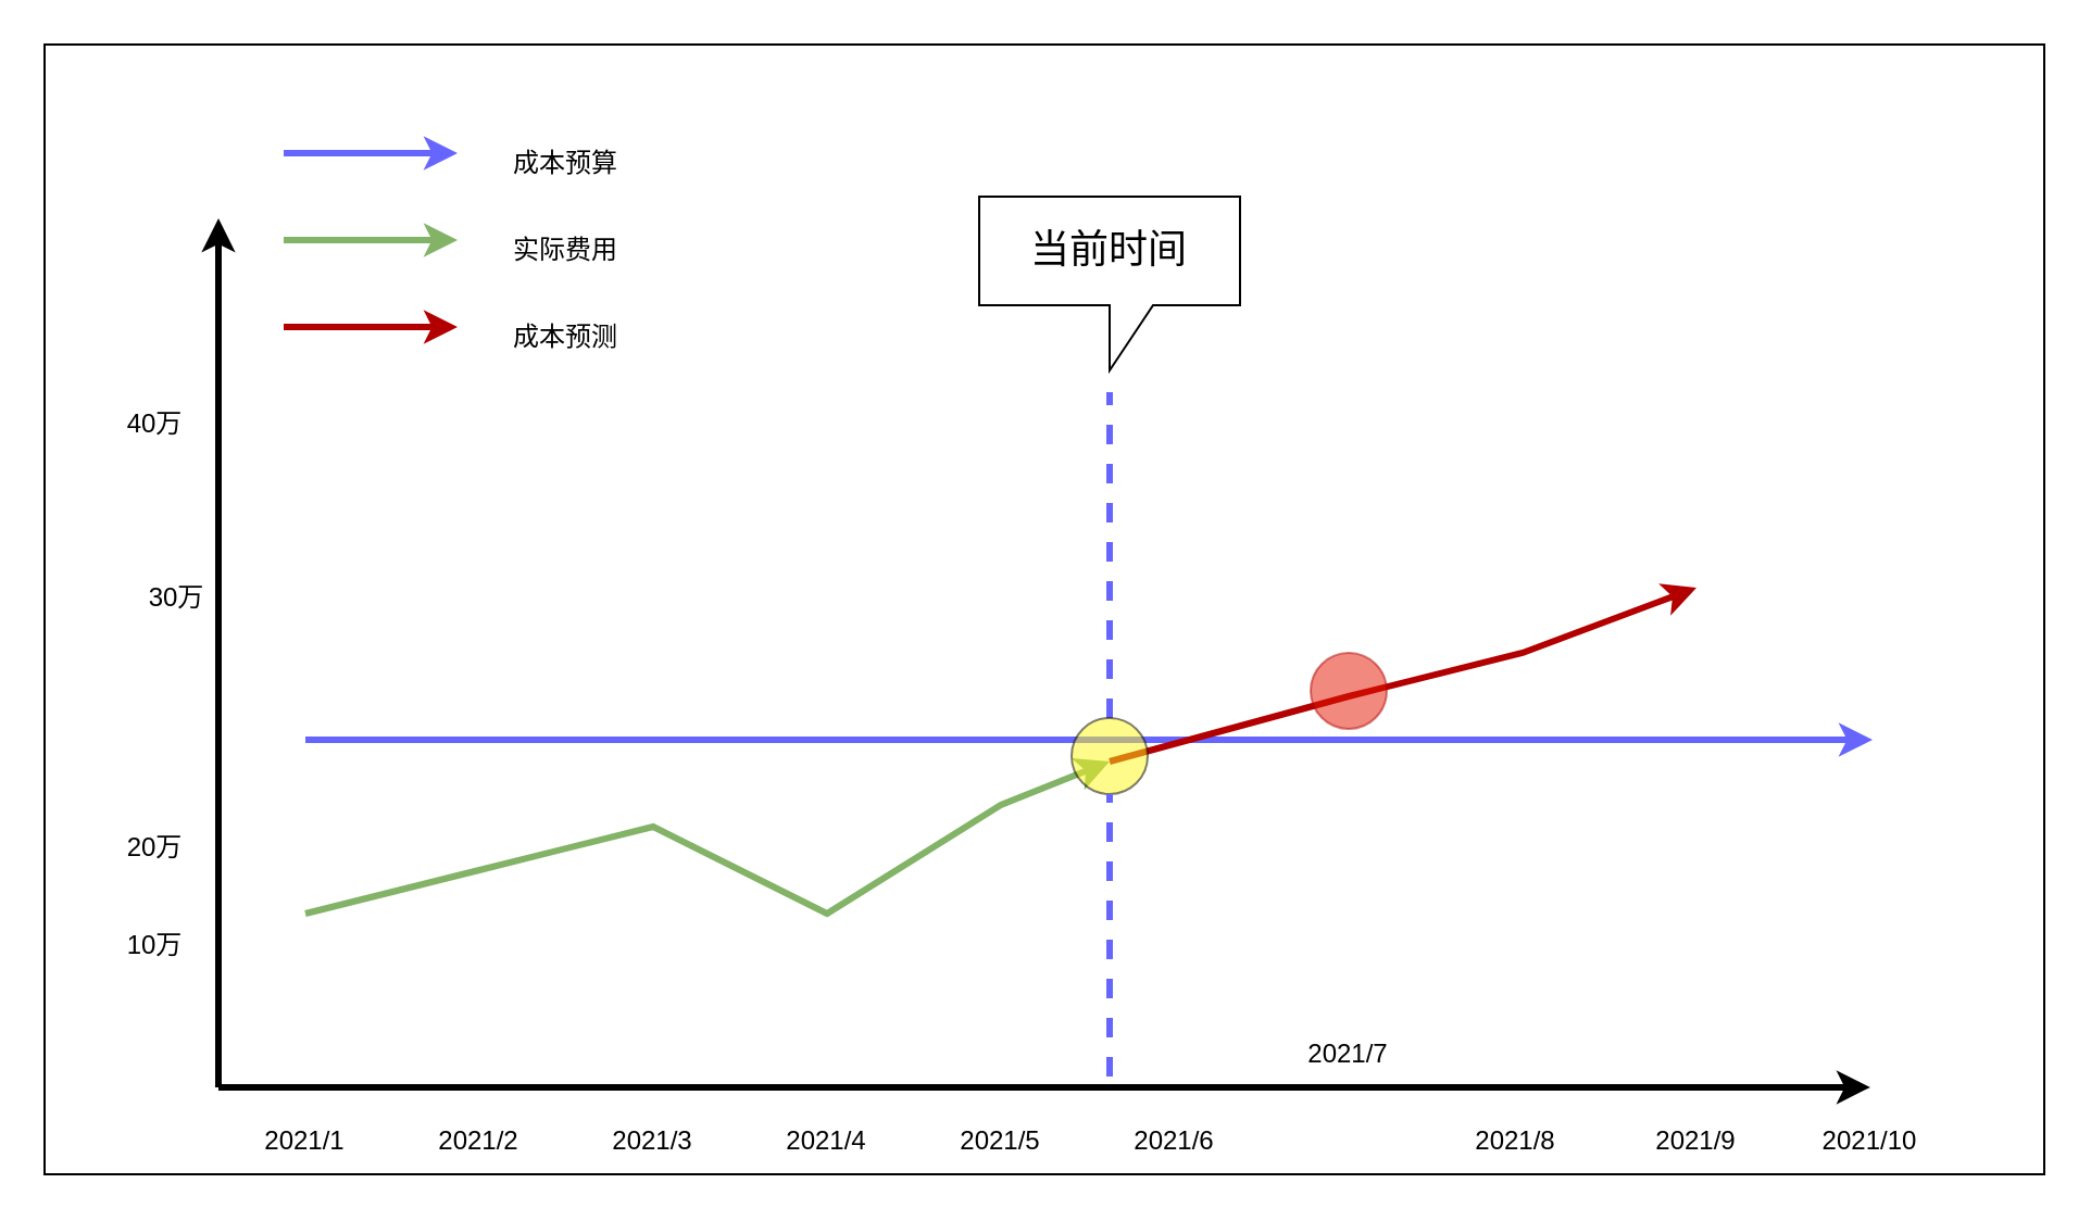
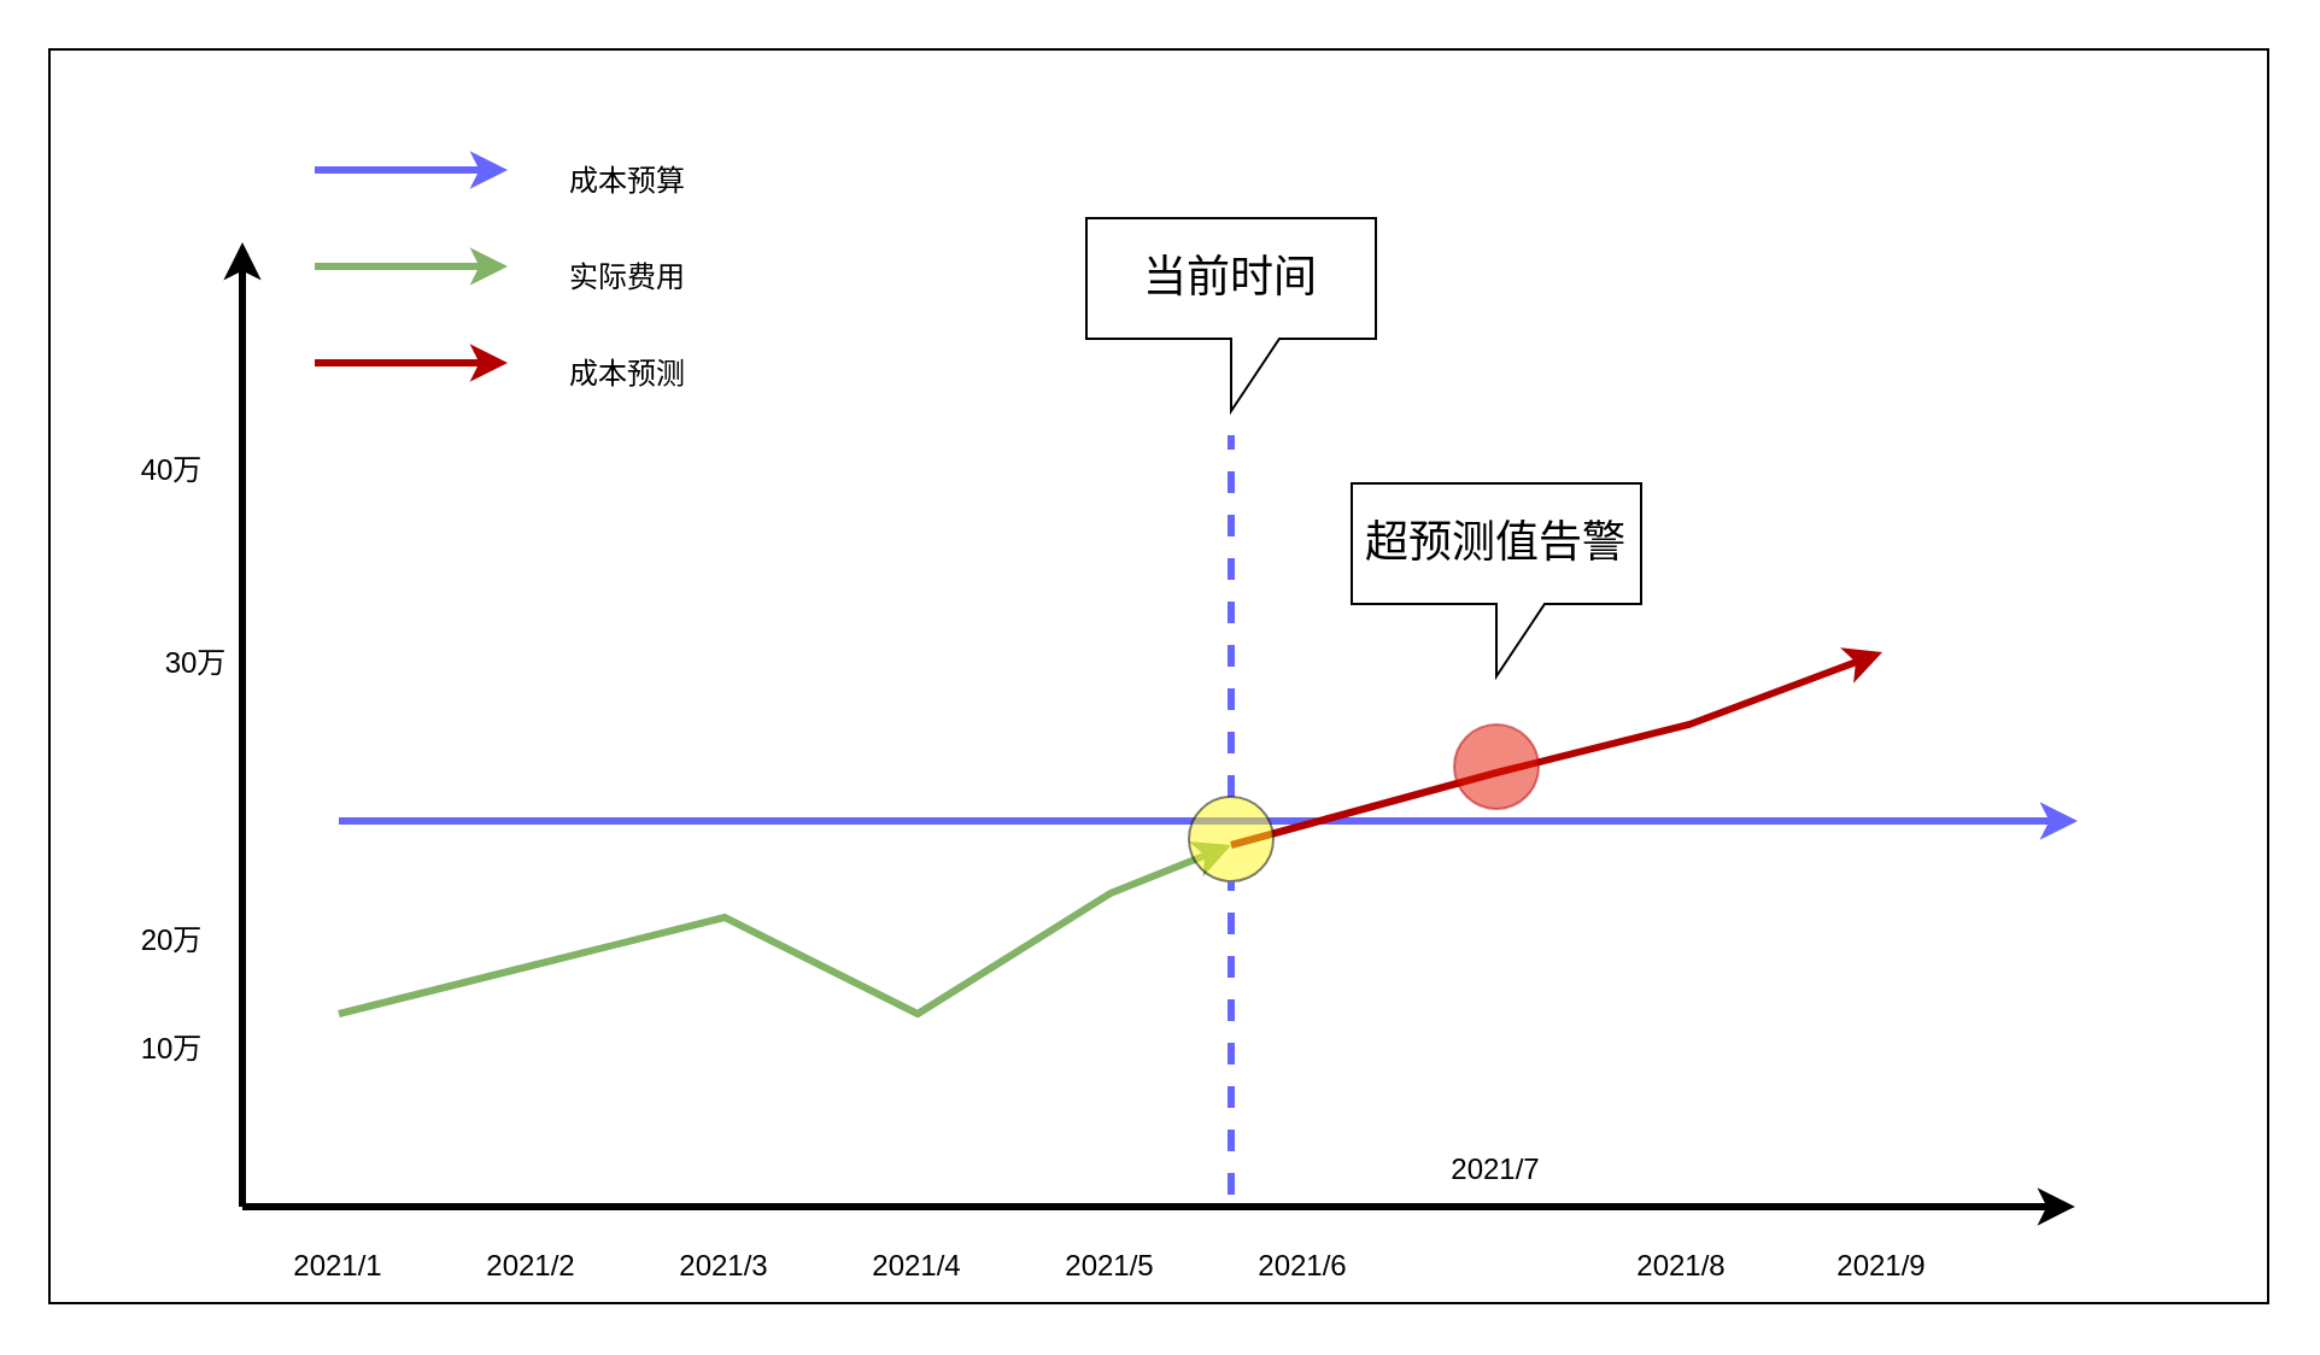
  <mxCell id="0" />
  <mxCell id="1" parent="0" />
  <mxCell id="2" value="" style="rounded=0;whiteSpace=wrap;html=1;fontSize=18;fillColor=default;" parent="1" vertex="1"><mxGeometry x="20" y="20" width="920" height="520" as="geometry" /></mxCell>
  <mxCell id="3" value="" style="endArrow=classic;html=1;rounded=0;strokeWidth=3;entryX=0.913;entryY=0.923;entryDx=0;entryDy=0;entryPerimeter=0;" parent="1" target="2" edge="1"><mxGeometry width="50" height="50" relative="1" as="geometry"><mxPoint x="100" y="500" as="sourcePoint" /><mxPoint x="1081" y="500" as="targetPoint" /></mxGeometry></mxCell>
  <mxCell id="4" value="" style="endArrow=classic;html=1;rounded=0;strokeWidth=3;" parent="1" edge="1"><mxGeometry width="50" height="50" relative="1" as="geometry"><mxPoint x="100" y="500" as="sourcePoint" /><mxPoint x="100" y="100" as="targetPoint" /></mxGeometry></mxCell>
  <mxCell id="5" value="2021/1" style="text;html=1;strokeColor=none;fillColor=none;align=center;verticalAlign=middle;whiteSpace=wrap;rounded=0;" parent="1" vertex="1"><mxGeometry x="110" y="510" width="60" height="30" as="geometry" /></mxCell>
  <mxCell id="6" value="2021/2" style="text;html=1;strokeColor=none;fillColor=none;align=center;verticalAlign=middle;whiteSpace=wrap;rounded=0;" parent="1" vertex="1"><mxGeometry x="190" y="510" width="60" height="30" as="geometry" /></mxCell>
  <mxCell id="7" value="2021/3" style="text;html=1;strokeColor=none;fillColor=none;align=center;verticalAlign=middle;whiteSpace=wrap;rounded=0;" parent="1" vertex="1"><mxGeometry x="270" y="510" width="60" height="30" as="geometry" /></mxCell>
  <mxCell id="8" value="2021/4" style="text;html=1;strokeColor=none;fillColor=none;align=center;verticalAlign=middle;whiteSpace=wrap;rounded=0;" parent="1" vertex="1"><mxGeometry x="350" y="510" width="60" height="30" as="geometry" /></mxCell>
  <mxCell id="9" value="2021/5" style="text;html=1;strokeColor=none;fillColor=none;align=center;verticalAlign=middle;whiteSpace=wrap;rounded=0;" parent="1" vertex="1"><mxGeometry x="430" y="510" width="60" height="30" as="geometry" /></mxCell>
  <mxCell id="10" value="2021/6" style="text;html=1;strokeColor=none;fillColor=none;align=center;verticalAlign=middle;whiteSpace=wrap;rounded=0;" parent="1" vertex="1"><mxGeometry x="510" y="510" width="60" height="30" as="geometry" /></mxCell>
  <mxCell id="11" value="10万" style="text;html=1;strokeColor=none;fillColor=none;align=center;verticalAlign=middle;whiteSpace=wrap;rounded=0;" parent="1" vertex="1"><mxGeometry x="41" y="420" width="60" height="30" as="geometry" /></mxCell>
  <mxCell id="12" value="20万" style="text;html=1;strokeColor=none;fillColor=none;align=center;verticalAlign=middle;whiteSpace=wrap;rounded=0;" parent="1" vertex="1"><mxGeometry x="41" y="375" width="60" height="30" as="geometry" /></mxCell>
  <mxCell id="13" value="30万" style="text;html=1;strokeColor=none;fillColor=none;align=center;verticalAlign=middle;whiteSpace=wrap;rounded=0;" parent="1" vertex="1"><mxGeometry x="51" y="260" width="60" height="30" as="geometry" /></mxCell>
  <mxCell id="14" value="40万" style="text;html=1;strokeColor=none;fillColor=none;align=center;verticalAlign=middle;whiteSpace=wrap;rounded=0;" parent="1" vertex="1"><mxGeometry x="41" y="180" width="60" height="30" as="geometry" /></mxCell>
  <mxCell id="15" value="" style="endArrow=classic;html=1;rounded=0;strokeWidth=3;strokeColor=#6666FF;" parent="1" edge="1"><mxGeometry width="50" height="50" relative="1" as="geometry"><mxPoint x="140" y="340" as="sourcePoint" /><mxPoint x="861" y="340" as="targetPoint" /></mxGeometry></mxCell>
  <mxCell id="16" value="2021/7" style="text;html=1;strokeColor=none;fillColor=none;align=center;verticalAlign=middle;whiteSpace=wrap;rounded=0;" parent="1" vertex="1"><mxGeometry x="590" y="470" width="60" height="30" as="geometry" /></mxCell>
  <mxCell id="17" value="" style="endArrow=classic;html=1;rounded=0;strokeColor=#82b366;strokeWidth=3;fillColor=#d5e8d4;" parent="1" edge="1"><mxGeometry width="50" height="50" relative="1" as="geometry"><mxPoint x="140" y="420" as="sourcePoint" /><mxPoint x="510" y="350" as="targetPoint" /><Array as="points"><mxPoint x="220" y="400" /><mxPoint x="300" y="380" /><mxPoint x="380" y="420" /><mxPoint x="460" y="370" /></Array></mxGeometry></mxCell>
  <mxCell id="18" value="" style="endArrow=classic;html=1;rounded=0;strokeColor=#B20000;strokeWidth=3;fillColor=#e51400;" parent="1" edge="1"><mxGeometry width="50" height="50" relative="1" as="geometry"><mxPoint x="510" y="350" as="sourcePoint" /><mxPoint x="780" y="270" as="targetPoint" /><Array as="points"><mxPoint x="620" y="320" /><mxPoint x="700" y="300" /></Array></mxGeometry></mxCell>
  <mxCell id="19" value="2021/8" style="text;html=1;strokeColor=none;fillColor=none;align=center;verticalAlign=middle;whiteSpace=wrap;rounded=0;" parent="1" vertex="1"><mxGeometry x="667" y="510" width="60" height="30" as="geometry" /></mxCell>
  <mxCell id="20" value="2021/9" style="text;html=1;strokeColor=none;fillColor=none;align=center;verticalAlign=middle;whiteSpace=wrap;rounded=0;" parent="1" vertex="1"><mxGeometry x="750" y="510" width="60" height="30" as="geometry" /></mxCell>
- <mxCell id="21" value="2021/10" style="text;html=1;strokeColor=none;fillColor=none;align=center;verticalAlign=middle;whiteSpace=wrap;rounded=0;" parent="1" vertex="1"><mxGeometry x="830" y="510" width="60" height="30" as="geometry" /></mxCell>
+ <mxCell id="22" value="&lt;font style=&quot;font-size: 18px&quot;&gt;超预测值告警&lt;/font&gt;" style="shape=callout;whiteSpace=wrap;html=1;perimeter=calloutPerimeter;" parent="1" vertex="1"><mxGeometry x="560" y="200" width="120" height="80" as="geometry" /></mxCell>
  <mxCell id="23" value="" style="ellipse;whiteSpace=wrap;html=1;aspect=fixed;fillColor=#e51400;opacity=50;fontColor=#ffffff;strokeColor=#B20000;" parent="1" vertex="1"><mxGeometry x="602.5" y="300" width="35" height="35" as="geometry" /></mxCell>
  <mxCell id="24" value="" style="endArrow=none;dashed=1;html=1;rounded=0;fontSize=18;strokeColor=#6666FF;strokeWidth=3;startArrow=none;" parent="1" source="26" edge="1"><mxGeometry width="50" height="50" relative="1" as="geometry"><mxPoint x="510" y="495" as="sourcePoint" /><mxPoint x="510" y="180" as="targetPoint" /></mxGeometry></mxCell>
  <mxCell id="25" value="&lt;font style=&quot;font-size: 18px&quot;&gt;当前时间&lt;/font&gt;" style="shape=callout;whiteSpace=wrap;html=1;perimeter=calloutPerimeter;" parent="1" vertex="1"><mxGeometry x="450" y="90" width="120" height="80" as="geometry" /></mxCell>
  <mxCell id="26" value="" style="ellipse;whiteSpace=wrap;html=1;aspect=fixed;fillColor=#FFF719;opacity=50;" parent="1" vertex="1"><mxGeometry x="492.5" y="330" width="35" height="35" as="geometry" /></mxCell>
  <mxCell id="27" value="" style="endArrow=none;dashed=1;html=1;rounded=0;fontSize=18;strokeColor=#6666FF;strokeWidth=3;" parent="1" target="26" edge="1"><mxGeometry width="50" height="50" relative="1" as="geometry"><mxPoint x="510" y="495" as="sourcePoint" /><mxPoint x="510" y="180" as="targetPoint" /></mxGeometry></mxCell>
  <mxCell id="28" value="" style="endArrow=classic;html=1;rounded=0;strokeWidth=3;strokeColor=#82b366;fillColor=#d5e8d4;" edge="1" parent="1"><mxGeometry width="50" height="50" relative="1" as="geometry"><mxPoint x="130" y="110" as="sourcePoint" /><mxPoint x="210" y="110" as="targetPoint" /></mxGeometry></mxCell>
  <mxCell id="29" value="" style="endArrow=classic;html=1;rounded=0;strokeWidth=3;strokeColor=#B20000;fillColor=#e51400;" edge="1" parent="1"><mxGeometry width="50" height="50" relative="1" as="geometry"><mxPoint x="130" y="150" as="sourcePoint" /><mxPoint x="210" y="150" as="targetPoint" /></mxGeometry></mxCell>
  <mxCell id="30" value="" style="endArrow=classic;html=1;rounded=0;strokeWidth=3;strokeColor=#6666FF;" edge="1" parent="1"><mxGeometry width="50" height="50" relative="1" as="geometry"><mxPoint x="130" y="70" as="sourcePoint" /><mxPoint x="210" y="70" as="targetPoint" /></mxGeometry></mxCell>
  <mxCell id="31" value="成本预算" style="text;html=1;strokeColor=none;fillColor=none;align=center;verticalAlign=middle;whiteSpace=wrap;rounded=0;" vertex="1" parent="1"><mxGeometry x="230" y="60" width="60" height="30" as="geometry" /></mxCell>
  <mxCell id="32" value="实际费用" style="text;html=1;strokeColor=none;fillColor=none;align=center;verticalAlign=middle;whiteSpace=wrap;rounded=0;" vertex="1" parent="1"><mxGeometry x="230" y="100" width="60" height="30" as="geometry" /></mxCell>
  <mxCell id="33" value="成本预测" style="text;html=1;strokeColor=none;fillColor=none;align=center;verticalAlign=middle;whiteSpace=wrap;rounded=0;" vertex="1" parent="1"><mxGeometry x="230" y="140" width="60" height="30" as="geometry" /></mxCell>
